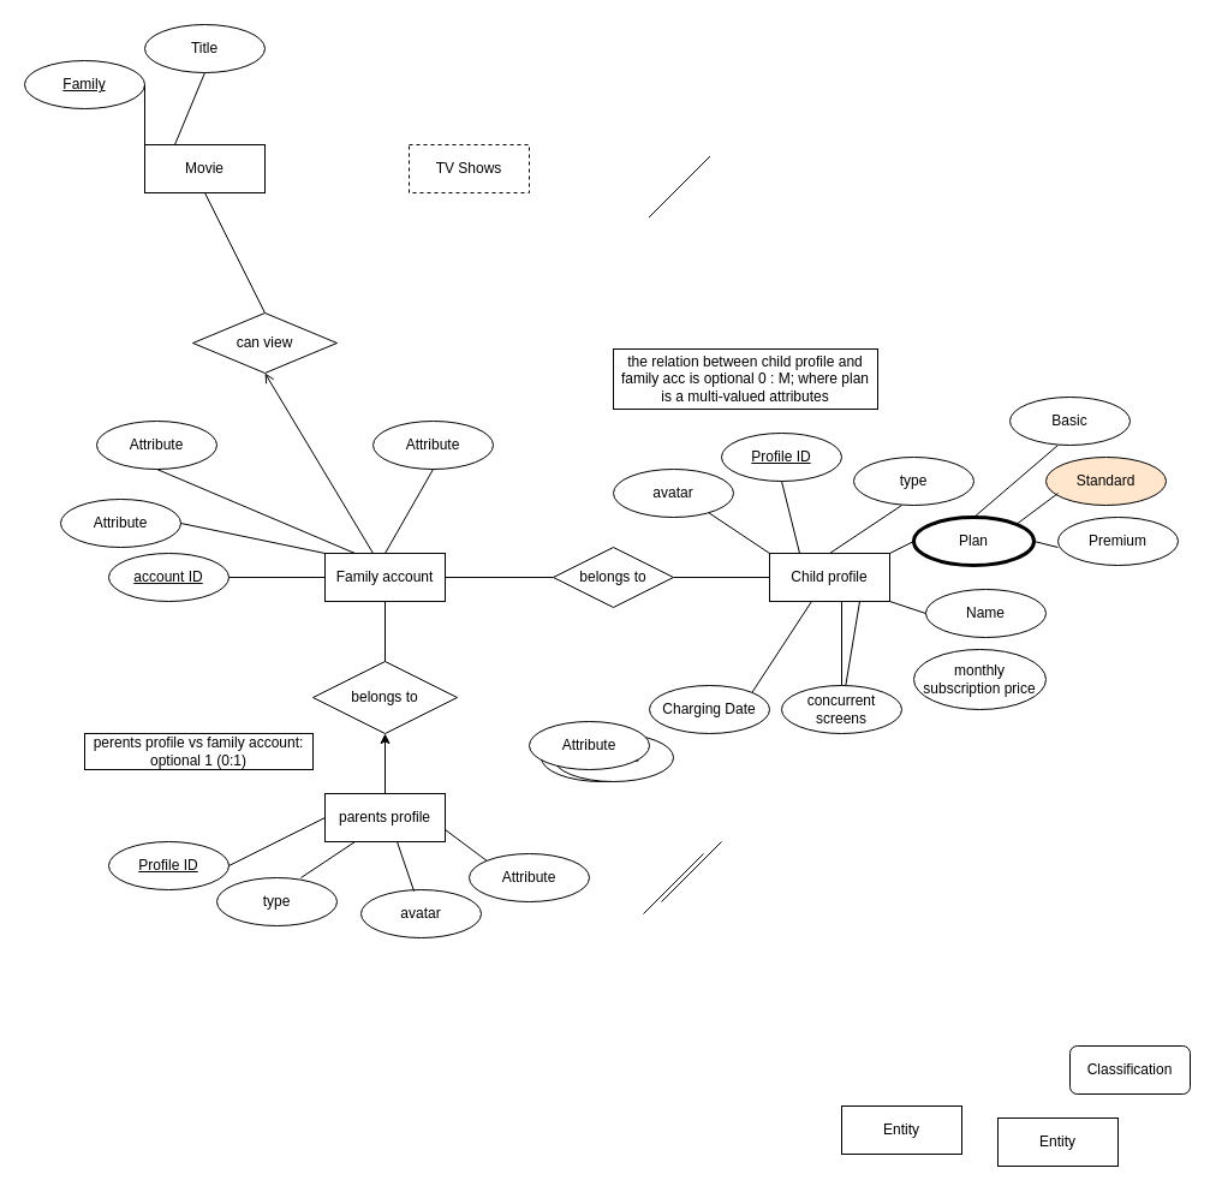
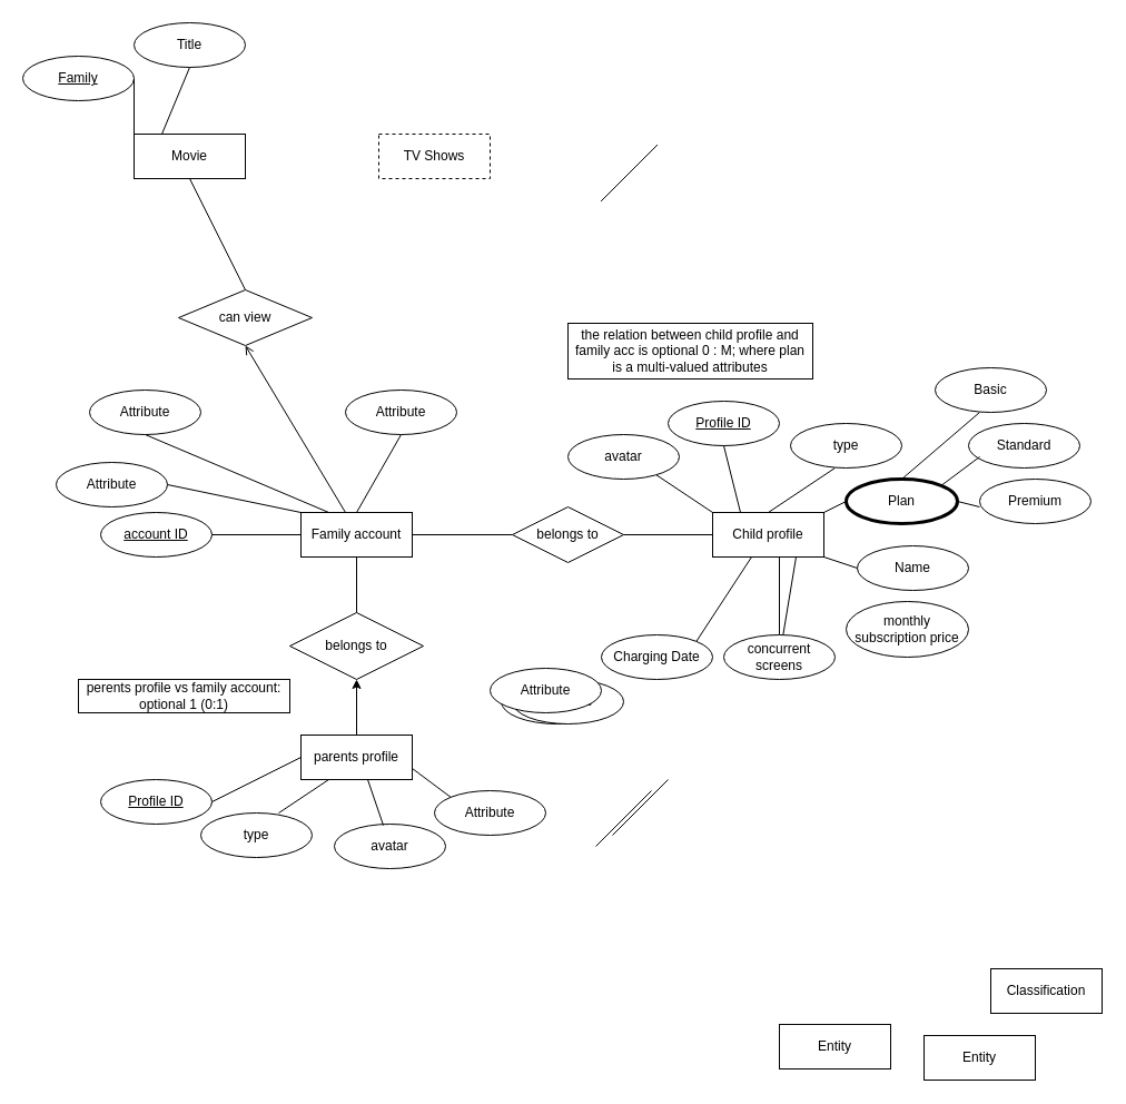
  <mxCell id="0" />
  <mxCell id="1" parent="0" />
  <mxCell id="2" value="perents profile vs family account: optional 1 (0:1)" style="whiteSpace=wrap;html=1;align=center;" vertex="1" parent="1"><mxGeometry x="70" y="610" width="190" height="30" as="geometry" /></mxCell>
  <mxCell id="3" value="the relation between child profile and family acc is optional 0 : M; where plan is a multi-valued attributes" style="whiteSpace=wrap;html=1;align=center;" vertex="1" parent="1"><mxGeometry x="510" y="290" width="220" height="50" as="geometry" /></mxCell>
- <mxCell id="4" value="Classification" style="whiteSpace=wrap;html=1;align=center;rounded=1;" vertex="1" parent="1"><mxGeometry x="890" y="870" width="100" height="40" as="geometry" /></mxCell>
+ <mxCell id="4" value="Classification" style="whiteSpace=wrap;html=1;align=center;" vertex="1" parent="1"><mxGeometry x="890" y="870" width="100" height="40" as="geometry" /></mxCell>
  <mxCell id="5" value="" style="edgeStyle=orthogonalEdgeStyle;rounded=0;orthogonalLoop=1;jettySize=auto;html=1;strokeColor=#000000;strokeWidth=1;" edge="1" parent="1" source="6" target="8"><mxGeometry relative="1" as="geometry" /></mxCell>
  <mxCell id="6" value="parents profile" style="whiteSpace=wrap;html=1;align=center;" vertex="1" parent="1"><mxGeometry x="270" y="660" width="100" height="40" as="geometry" /></mxCell>
  <mxCell id="7" value="Family account" style="whiteSpace=wrap;html=1;align=center;" vertex="1" parent="1"><mxGeometry x="270" y="460" width="100" height="40" as="geometry" /></mxCell>
  <mxCell id="8" value="belongs to" style="shape=rhombus;perimeter=rhombusPerimeter;whiteSpace=wrap;html=1;align=center;" vertex="1" parent="1"><mxGeometry x="260" y="550" width="120" height="60" as="geometry" /></mxCell>
  <mxCell id="9" value="" style="endArrow=none;html=1;strokeWidth=1;entryX=0.5;entryY=1;entryDx=0;entryDy=0;exitX=0.5;exitY=0;exitDx=0;exitDy=0;" edge="1" parent="1" source="8" target="7"><mxGeometry width="50" height="50" relative="1" as="geometry"><mxPoint x="590" y="710" as="sourcePoint" /><mxPoint x="640" y="660" as="targetPoint" /></mxGeometry></mxCell>
  <mxCell id="10" value="Profile ID" style="ellipse;whiteSpace=wrap;html=1;align=center;fontStyle=4;" vertex="1" parent="1"><mxGeometry x="90" y="700" width="100" height="40" as="geometry" /></mxCell>
  <mxCell id="11" value="Profile ID" style="ellipse;whiteSpace=wrap;html=1;align=center;fontStyle=4;" vertex="1" parent="1"><mxGeometry x="600" y="360" width="100" height="40" as="geometry" /></mxCell>
  <mxCell id="12" value="account ID" style="ellipse;whiteSpace=wrap;html=1;align=center;fontStyle=4;" vertex="1" parent="1"><mxGeometry x="90" y="460" width="100" height="40" as="geometry" /></mxCell>
  <mxCell id="13" value="Child profile" style="whiteSpace=wrap;html=1;align=center;" vertex="1" parent="1"><mxGeometry x="640" y="460" width="100" height="40" as="geometry" /></mxCell>
  <mxCell id="14" value="belongs to" style="shape=rhombus;perimeter=rhombusPerimeter;whiteSpace=wrap;html=1;align=center;" vertex="1" parent="1"><mxGeometry x="460" y="455" width="100" height="50" as="geometry" /></mxCell>
  <mxCell id="15" value="" style="endArrow=none;html=1;strokeColor=#000000;strokeWidth=1;entryX=1;entryY=0.5;entryDx=0;entryDy=0;exitX=0;exitY=0.5;exitDx=0;exitDy=0;" edge="1" parent="1" source="13" target="14"><mxGeometry width="50" height="50" relative="1" as="geometry"><mxPoint x="450" y="570" as="sourcePoint" /><mxPoint x="500" y="520" as="targetPoint" /></mxGeometry></mxCell>
  <mxCell id="16" value="" style="endArrow=none;html=1;strokeColor=#000000;strokeWidth=1;entryX=0;entryY=0.5;entryDx=0;entryDy=0;exitX=1;exitY=0.5;exitDx=0;exitDy=0;" edge="1" parent="1" source="7" target="14"><mxGeometry width="50" height="50" relative="1" as="geometry"><mxPoint x="450" y="570" as="sourcePoint" /><mxPoint x="500" y="520" as="targetPoint" /></mxGeometry></mxCell>
  <mxCell id="17" value="" style="endArrow=none;html=1;strokeColor=#000000;strokeWidth=1;entryX=0.5;entryY=1;entryDx=0;entryDy=0;exitX=0.25;exitY=0;exitDx=0;exitDy=0;" edge="1" parent="1" source="13" target="11"><mxGeometry width="50" height="50" relative="1" as="geometry"><mxPoint x="450" y="570" as="sourcePoint" /><mxPoint x="500" y="520" as="targetPoint" /></mxGeometry></mxCell>
  <mxCell id="18" value="" style="endArrow=none;html=1;strokeColor=#000000;strokeWidth=1;exitX=0.5;exitY=0;exitDx=0;exitDy=0;" edge="1" parent="1" source="13"><mxGeometry width="50" height="50" relative="1" as="geometry"><mxPoint x="700" y="470" as="sourcePoint" /><mxPoint x="750" y="420" as="targetPoint" /></mxGeometry></mxCell>
  <mxCell id="19" value="" style="endArrow=none;html=1;strokeColor=#000000;strokeWidth=1;exitX=1;exitY=0;exitDx=0;exitDy=0;" edge="1" parent="1" source="13"><mxGeometry width="50" height="50" relative="1" as="geometry"><mxPoint x="710" y="500" as="sourcePoint" /><mxPoint x="760" y="450" as="targetPoint" /></mxGeometry></mxCell>
  <mxCell id="20" value="" style="endArrow=none;html=1;strokeColor=#000000;strokeWidth=1;entryX=0.25;entryY=1;entryDx=0;entryDy=0;" edge="1" parent="1" target="6"><mxGeometry width="50" height="50" relative="1" as="geometry"><mxPoint x="250" y="730" as="sourcePoint" /><mxPoint x="320" y="700" as="targetPoint" /><Array as="points" /></mxGeometry></mxCell>
  <mxCell id="21" value="" style="endArrow=none;html=1;strokeColor=#000000;strokeWidth=1;entryX=0;entryY=0.5;entryDx=0;entryDy=0;exitX=1;exitY=0.5;exitDx=0;exitDy=0;" edge="1" parent="1" source="12" target="7"><mxGeometry width="50" height="50" relative="1" as="geometry"><mxPoint y="490" as="sourcePoint" x="190" /><mxPoint x="240" y="440" as="targetPoint" /><Array as="points" /></mxGeometry></mxCell>
  <mxCell id="22" value="" style="endArrow=none;html=1;strokeColor=#000000;strokeWidth=1;entryX=0;entryY=0.5;entryDx=0;entryDy=0;exitX=1;exitY=0.5;exitDx=0;exitDy=0;" edge="1" parent="1" source="10" target="6"><mxGeometry width="50" height="50" relative="1" as="geometry"><mxPoint x="200" y="680" as="sourcePoint" /><mxPoint x="250" y="630" as="targetPoint" /></mxGeometry></mxCell>
  <mxCell id="23" value="type" style="ellipse;whiteSpace=wrap;html=1;align=center;" vertex="1" parent="1"><mxGeometry x="180" y="730" width="100" height="40" as="geometry" /></mxCell>
  <mxCell id="24" value="type" style="ellipse;whiteSpace=wrap;html=1;align=center;" vertex="1" parent="1"><mxGeometry x="710" y="380" width="100" height="40" as="geometry" /></mxCell>
  <mxCell id="25" value="Attribute" style="ellipse;whiteSpace=wrap;html=1;align=center;" vertex="1" parent="1"><mxGeometry x="310" y="350" width="100" height="40" as="geometry" /></mxCell>
  <mxCell id="26" value="Attribute" style="ellipse;whiteSpace=wrap;html=1;align=center;" vertex="1" parent="1"><mxGeometry x="80" y="350" width="100" height="40" as="geometry" /></mxCell>
  <mxCell id="27" value="Attribute" style="ellipse;whiteSpace=wrap;html=1;align=center;" vertex="1" parent="1"><mxGeometry x="50" y="415" width="100" height="40" as="geometry" /></mxCell>
  <mxCell id="28" value="Attribute" style="ellipse;whiteSpace=wrap;html=1;align=center;" vertex="1" parent="1"><mxGeometry x="390" y="710" width="100" height="40" as="geometry" /></mxCell>
  <mxCell id="29" value="Name" style="ellipse;whiteSpace=wrap;html=1;align=center;" vertex="1" parent="1"><mxGeometry x="770" y="490" width="100" height="40" as="geometry" /></mxCell>
  <mxCell id="30" value="avatar" style="ellipse;whiteSpace=wrap;html=1;align=center;" vertex="1" parent="1"><mxGeometry x="300" y="740" width="100" height="40" as="geometry" /></mxCell>
  <mxCell id="31" value="Plan" style="ellipse;whiteSpace=wrap;html=1;align=center;strokeWidth=3;" vertex="1" parent="1"><mxGeometry x="760" y="430" width="100" height="40" as="geometry" /></mxCell>
  <mxCell id="32" value="" style="endArrow=none;html=1;strokeColor=#000000;strokeWidth=1;exitX=0.5;exitY=0;exitDx=0;exitDy=0;" edge="1" parent="1" source="31"><mxGeometry width="50" height="50" relative="1" as="geometry"><mxPoint x="830" y="420" as="sourcePoint" /><mxPoint x="880" y="370" as="targetPoint" /></mxGeometry></mxCell>
  <mxCell id="33" value="" style="endArrow=none;html=1;strokeColor=#000000;strokeWidth=1;exitX=0.79;exitY=0.9;exitDx=0;exitDy=0;exitPerimeter=0;" edge="1" parent="1" source="52"><mxGeometry width="50" height="50" relative="1" as="geometry"><mxPoint x="590" y="510" as="sourcePoint" /><mxPoint x="640" y="460" as="targetPoint" /></mxGeometry></mxCell>
  <mxCell id="34" value="" style="endArrow=none;html=1;strokeColor=#000000;strokeWidth=1;exitX=1;exitY=0;exitDx=0;exitDy=0;" edge="1" parent="1" source="53"><mxGeometry width="50" height="50" relative="1" as="geometry"><mxPoint x="625" y="550" as="sourcePoint" /><mxPoint x="675" y="500" as="targetPoint" /></mxGeometry></mxCell>
  <mxCell id="35" value="" style="endArrow=none;html=1;strokeColor=#000000;strokeWidth=1;exitX=0.5;exitY=0;exitDx=0;exitDy=0;" edge="1" parent="1" source="54"><mxGeometry width="50" height="50" relative="1" as="geometry"><mxPoint x="650" y="550" as="sourcePoint" /><mxPoint x="700" y="500" as="targetPoint" /></mxGeometry></mxCell>
  <mxCell id="36" value="" style="endArrow=none;html=1;strokeColor=#000000;strokeWidth=1;exitX=0.75;exitY=1;exitDx=0;exitDy=0;" edge="1" parent="1" source="13" target="54"><mxGeometry width="50" height="50" relative="1" as="geometry"><mxPoint x="450" y="590" as="sourcePoint" /><mxPoint x="500" y="540" as="targetPoint" /></mxGeometry></mxCell>
  <mxCell id="37" value="" style="endArrow=none;html=1;strokeColor=#000000;strokeWidth=1;entryX=0;entryY=0;entryDx=0;entryDy=0;" edge="1" parent="1" target="28"><mxGeometry width="50" height="50" relative="1" as="geometry"><mxPoint x="370" y="690" as="sourcePoint" /><mxPoint x="430" y="710" as="targetPoint" /></mxGeometry></mxCell>
  <mxCell id="38" value="" style="endArrow=none;html=1;strokeColor=#000000;strokeWidth=1;exitX=0.44;exitY=0.025;exitDx=0;exitDy=0;exitPerimeter=0;" edge="1" parent="1" source="30"><mxGeometry width="50" height="50" relative="1" as="geometry"><mxPoint x="280" y="750" as="sourcePoint" /><mxPoint x="330" y="700" as="targetPoint" /></mxGeometry></mxCell>
  <mxCell id="39" value="" style="endArrow=none;html=1;strokeColor=#000000;strokeWidth=1;exitX=0;exitY=0;exitDx=0;exitDy=0;entryX=1;entryY=0.5;entryDx=0;entryDy=0;" edge="1" parent="1" source="7" target="27"><mxGeometry width="50" height="50" relative="1" as="geometry"><mxPoint x="165" y="460" as="sourcePoint" /><mxPoint x="215" as="targetPoint" y="410" /></mxGeometry></mxCell>
  <mxCell id="40" value="" style="endArrow=none;html=1;strokeColor=#000000;strokeWidth=1;exitX=0.25;exitY=0;exitDx=0;exitDy=0;entryX=0.5;entryY=1;entryDx=0;entryDy=0;" edge="1" parent="1" source="7" target="26"><mxGeometry width="50" height="50" relative="1" as="geometry"><mxPoint x="170" y="430" as="sourcePoint" /><mxPoint x="250" y="400" as="targetPoint" /></mxGeometry></mxCell>
  <mxCell id="41" value="" style="endArrow=none;html=1;strokeColor=#000000;strokeWidth=1;exitX=0.5;exitY=0;exitDx=0;exitDy=0;entryX=0.5;entryY=1;entryDx=0;entryDy=0;" edge="1" parent="1" source="7" target="25"><mxGeometry width="50" height="50" relative="1" as="geometry"><mxPoint x="280" y="440" as="sourcePoint" /><mxPoint x="330" y="390" as="targetPoint" /></mxGeometry></mxCell>
  <mxCell id="42" value="" style="endArrow=none;html=1;strokeColor=#000000;strokeWidth=1;exitX=1;exitY=1;exitDx=0;exitDy=0;" edge="1" parent="1" source="13"><mxGeometry width="50" height="50" relative="1" as="geometry"><mxPoint x="720" y="560" as="sourcePoint" /><mxPoint x="770" y="510" as="targetPoint" /></mxGeometry></mxCell>
  <mxCell id="43" value="Entity" style="whiteSpace=wrap;html=1;align=center;" vertex="1" parent="1"><mxGeometry x="700" y="920" width="100" height="40" as="geometry" /></mxCell>
  <mxCell id="44" value="Entity" style="whiteSpace=wrap;html=1;align=center;" vertex="1" parent="1"><mxGeometry x="830" y="930" width="100" height="40" as="geometry" /></mxCell>
  <mxCell id="45" value="Movie" style="whiteSpace=wrap;html=1;align=center;" vertex="1" parent="1"><mxGeometry x="120" y="120" width="100" height="40" as="geometry" /></mxCell>
  <mxCell id="46" value="Attribute" style="ellipse;whiteSpace=wrap;html=1;align=center;" vertex="1" parent="1"><mxGeometry x="450" y="610" width="100" height="40" as="geometry" /></mxCell>
  <mxCell id="47" value="Attribute" style="ellipse;whiteSpace=wrap;html=1;align=center;" vertex="1" parent="1"><mxGeometry x="460" y="610" width="100" height="40" as="geometry" /></mxCell>
  <mxCell id="48" value="Attribute" style="ellipse;whiteSpace=wrap;html=1;align=center;" vertex="1" parent="1"><mxGeometry x="440" y="600" width="100" height="40" as="geometry" /></mxCell>
  <mxCell id="49" value="Basic" style="ellipse;whiteSpace=wrap;html=1;align=center;" vertex="1" parent="1"><mxGeometry x="840" y="330" width="100" height="40" as="geometry" /></mxCell>
  <mxCell id="50" value="Premium" style="ellipse;whiteSpace=wrap;html=1;align=center;" vertex="1" parent="1"><mxGeometry x="880" y="430" width="100" height="40" as="geometry" /></mxCell>
- <mxCell id="51" value="Standard" style="ellipse;whiteSpace=wrap;html=1;align=center;fillColor=#ffe6cc;" vertex="1" parent="1"><mxGeometry x="870" y="380" width="100" height="40" as="geometry" /></mxCell>
+ <mxCell id="51" value="Standard" style="ellipse;whiteSpace=wrap;html=1;align=center;" vertex="1" parent="1"><mxGeometry x="870" y="380" width="100" height="40" as="geometry" /></mxCell>
  <mxCell id="52" value="avatar" style="ellipse;whiteSpace=wrap;html=1;align=center;" vertex="1" parent="1"><mxGeometry x="510" y="390" width="100" height="40" as="geometry" /></mxCell>
  <mxCell id="53" value="Charging Date" style="ellipse;whiteSpace=wrap;html=1;align=center;" vertex="1" parent="1"><mxGeometry x="540" y="570" width="100" height="40" as="geometry" /></mxCell>
  <mxCell id="54" value="concurrent screens" style="ellipse;whiteSpace=wrap;html=1;align=center;" vertex="1" parent="1"><mxGeometry x="650" y="570" width="100" height="40" as="geometry" /></mxCell>
  <mxCell id="55" value="monthly subscription price" style="ellipse;whiteSpace=wrap;html=1;align=center;" vertex="1" parent="1"><mxGeometry x="760" y="540" width="110" height="50" as="geometry" /></mxCell>
  <mxCell id="56" value="" style="endArrow=none;html=1;strokeColor=#000000;strokeWidth=1;exitX=1;exitY=0.5;exitDx=0;exitDy=0;" edge="1" parent="1" source="31"><mxGeometry width="50" height="50" relative="1" as="geometry"><mxPoint x="830" y="505" as="sourcePoint" /><mxPoint x="880" y="455" as="targetPoint" /></mxGeometry></mxCell>
  <mxCell id="57" value="" style="endArrow=none;html=1;strokeColor=#000000;strokeWidth=1;exitX=1;exitY=0;exitDx=0;exitDy=0;" edge="1" parent="1" source="31"><mxGeometry width="50" height="50" relative="1" as="geometry"><mxPoint x="830" y="460" as="sourcePoint" /><mxPoint x="880" as="targetPoint" y="410" /></mxGeometry></mxCell>
  <mxCell id="58" value="Title" style="ellipse;whiteSpace=wrap;html=1;align=center;" vertex="1" parent="1"><mxGeometry x="120" y="20" width="100" height="40" as="geometry" /></mxCell>
  <mxCell id="59" value="&lt;u&gt;Family&lt;/u&gt;" style="ellipse;whiteSpace=wrap;html=1;align=center;" vertex="1" parent="1"><mxGeometry x="20" y="50" width="100" height="40" as="geometry" /></mxCell>
  <mxCell id="60" value="" style="endArrow=none;html=1;strokeColor=#000000;strokeWidth=1;" edge="1" parent="1"><mxGeometry width="50" height="50" relative="1" as="geometry"><mxPoint x="550" y="750" as="sourcePoint" /><mxPoint x="600" y="700" as="targetPoint" /></mxGeometry></mxCell>
  <mxCell id="61" value="" style="endArrow=none;html=1;strokeColor=#000000;strokeWidth=1;" edge="1" parent="1"><mxGeometry width="50" height="50" relative="1" as="geometry"><mxPoint x="535" y="760" as="sourcePoint" /><mxPoint x="585" y="710" as="targetPoint" /></mxGeometry></mxCell>
  <mxCell id="62" value="" style="endArrow=none;html=1;strokeColor=#000000;strokeWidth=1;entryX=0.5;entryY=1;entryDx=0;entryDy=0;exitX=0.25;exitY=0;exitDx=0;exitDy=0;" edge="1" parent="1" source="45" target="58"><mxGeometry width="50" height="50" relative="1" as="geometry"><mxPoint x="345" y="130" as="sourcePoint" /><mxPoint x="395" y="80" as="targetPoint" /></mxGeometry></mxCell>
  <mxCell id="63" value="" style="endArrow=none;html=1;strokeColor=#000000;strokeWidth=1;exitX=0;exitY=0;exitDx=0;exitDy=0;entryX=1;entryY=0.5;entryDx=0;entryDy=0;" edge="1" parent="1" source="45" target="59"><mxGeometry width="50" height="50" relative="1" as="geometry"><mxPoint x="30" y="140" as="sourcePoint" /><mxPoint x="80" y="90" as="targetPoint" /></mxGeometry></mxCell>
  <mxCell id="64" value="" style="endArrow=none;html=1;strokeColor=#000000;strokeWidth=1;" edge="1" parent="1"><mxGeometry width="50" height="50" relative="1" as="geometry"><mxPoint x="540" y="180" as="sourcePoint" /><mxPoint x="590" y="130" as="targetPoint" /></mxGeometry></mxCell>
  <mxCell id="65" value="" style="endArrow=none;html=1;strokeColor=#000000;strokeWidth=1;" edge="1" parent="1"><mxGeometry width="50" height="50" relative="1" as="geometry"><mxPoint x="540" y="180" as="sourcePoint" /><mxPoint x="590" y="130" as="targetPoint" /></mxGeometry></mxCell>
  <mxCell id="66" value="" style="endArrow=none;html=1;strokeColor=#000000;strokeWidth=1;" edge="1" parent="1"><mxGeometry width="50" height="50" relative="1" as="geometry"><mxPoint x="540" y="180" as="sourcePoint" /><mxPoint x="590" y="130" as="targetPoint" /></mxGeometry></mxCell>
  <mxCell id="67" value="" style="endArrow=none;html=1;strokeColor=#000000;strokeWidth=1;" edge="1" parent="1"><mxGeometry width="50" height="50" relative="1" as="geometry"><mxPoint x="540" y="180" as="sourcePoint" /><mxPoint x="590" y="130" as="targetPoint" /></mxGeometry></mxCell>
  <mxCell id="68" value="" style="endArrow=none;html=1;strokeColor=#000000;strokeWidth=1;exitX=0.5;exitY=0;exitDx=0;exitDy=0;" edge="1" parent="1" source="70"><mxGeometry width="50" height="50" relative="1" as="geometry"><mxPoint x="120" y="210" as="sourcePoint" /><mxPoint x="170" y="160" as="targetPoint" /></mxGeometry></mxCell>
  <mxCell id="69" value="" style="endArrow=open;html=1;strokeColor=#000000;strokeWidth=1;exitX=0.4;exitY=0;exitDx=0;exitDy=0;exitPerimeter=0;entryX=0.5;entryY=1;entryDx=0;entryDy=0;" edge="1" parent="1" source="7" target="70"><mxGeometry width="50" height="50" relative="1" as="geometry"><mxPoint x="160" y="330" as="sourcePoint" /><mxPoint x="210" y="280" as="targetPoint" /></mxGeometry></mxCell>
  <mxCell id="70" value="can view" style="shape=rhombus;perimeter=rhombusPerimeter;whiteSpace=wrap;html=1;align=center;strokeWidth=1;" vertex="1" parent="1"><mxGeometry x="160" y="260" width="120" height="50" as="geometry" /></mxCell>
  <mxCell id="71" value="TV Shows" style="whiteSpace=wrap;html=1;align=center;dashed=1;" vertex="1" parent="1"><mxGeometry x="340" y="120" width="100" height="40" as="geometry" /></mxCell>
